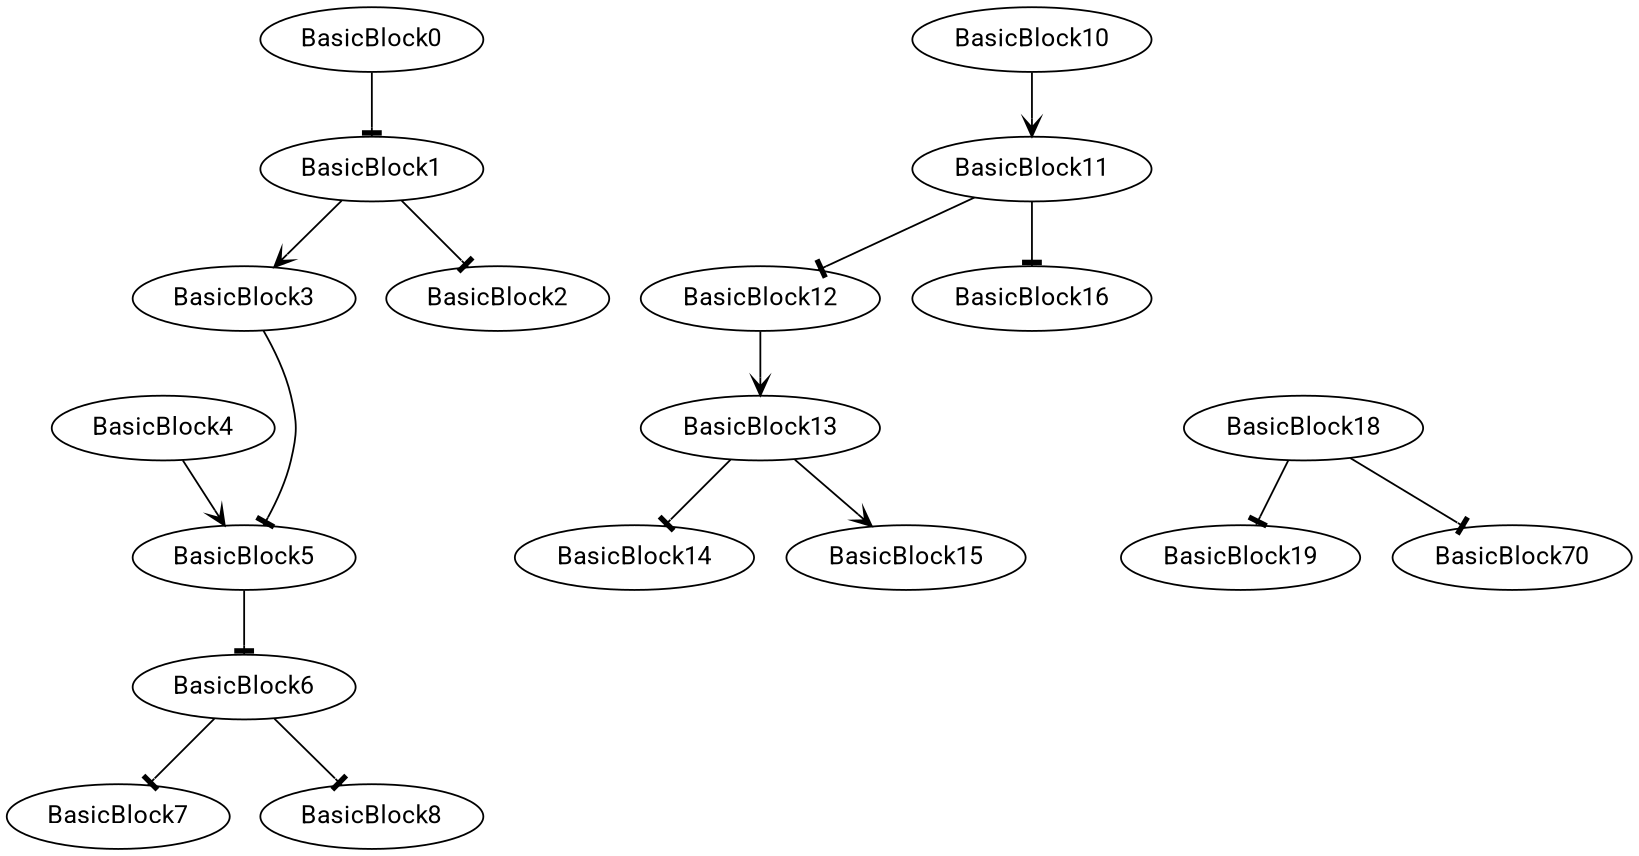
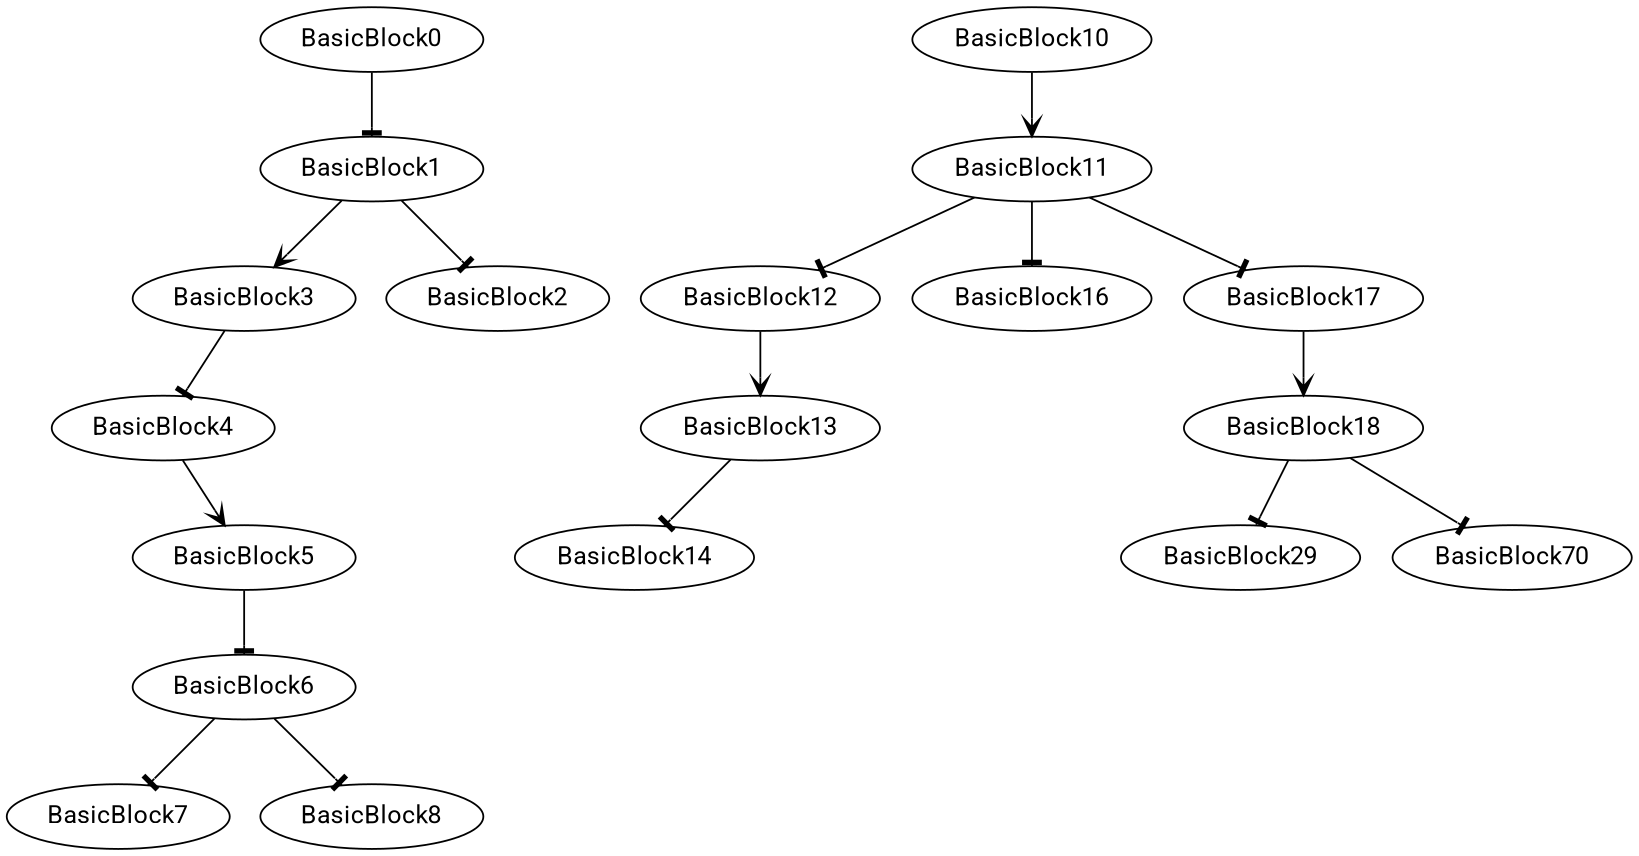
  digraph {
    fontname=Roboto
    node [fontname=Roboto]
    edge [arrowhead=tee fontname=Roboto]
    BasicBlock3
    BasicBlock4
    BasicBlock5
    BasicBlock6
    BasicBlock10
    BasicBlock11
    BasicBlock0
    BasicBlock1
    BasicBlock2
    BasicBlock12
    BasicBlock13
    BasicBlock14
-   BasicBlock15
    BasicBlock16
+   BasicBlock17
    BasicBlock18
-   BasicBlock19
+   BasicBlock19 [label=BasicBlock29]
    n18 [label=BasicBlock70]
    BasicBlock7
    BasicBlock8
-   BasicBlock3 -> BasicBlock5
+   BasicBlock3 -> BasicBlock4
    BasicBlock4 -> BasicBlock5 [arrowhead=vee]
    BasicBlock5 -> BasicBlock6
    BasicBlock6 -> BasicBlock7
    BasicBlock6 -> BasicBlock8
    BasicBlock10 -> BasicBlock11 [arrowhead=vee]
    BasicBlock11 -> BasicBlock12
    BasicBlock11 -> BasicBlock16
+   BasicBlock11 -> BasicBlock17
    BasicBlock0 -> BasicBlock1
    BasicBlock1 -> BasicBlock3 [arrowhead=vee]
    BasicBlock1 -> BasicBlock2
    BasicBlock12 -> BasicBlock13 [arrowhead=vee]
    BasicBlock13 -> BasicBlock14
-   BasicBlock13 -> BasicBlock15 [arrowhead=vee]
+   BasicBlock17 -> BasicBlock18 [arrowhead=vee]
    BasicBlock18 -> BasicBlock19
    BasicBlock18 -> n18
  }
